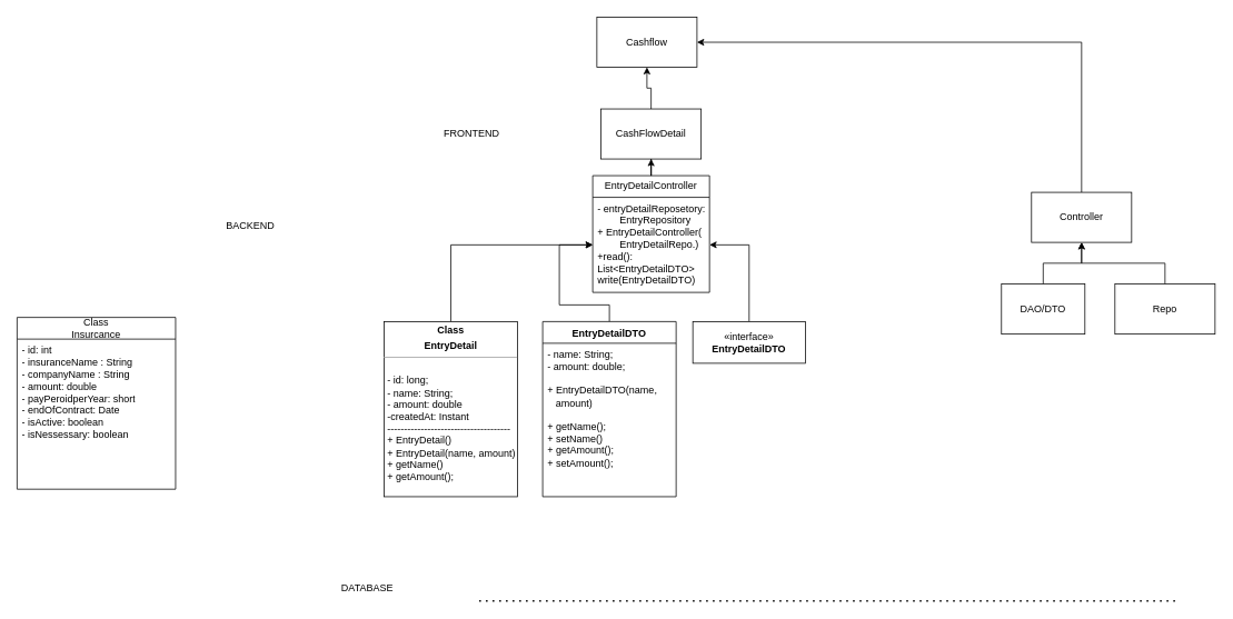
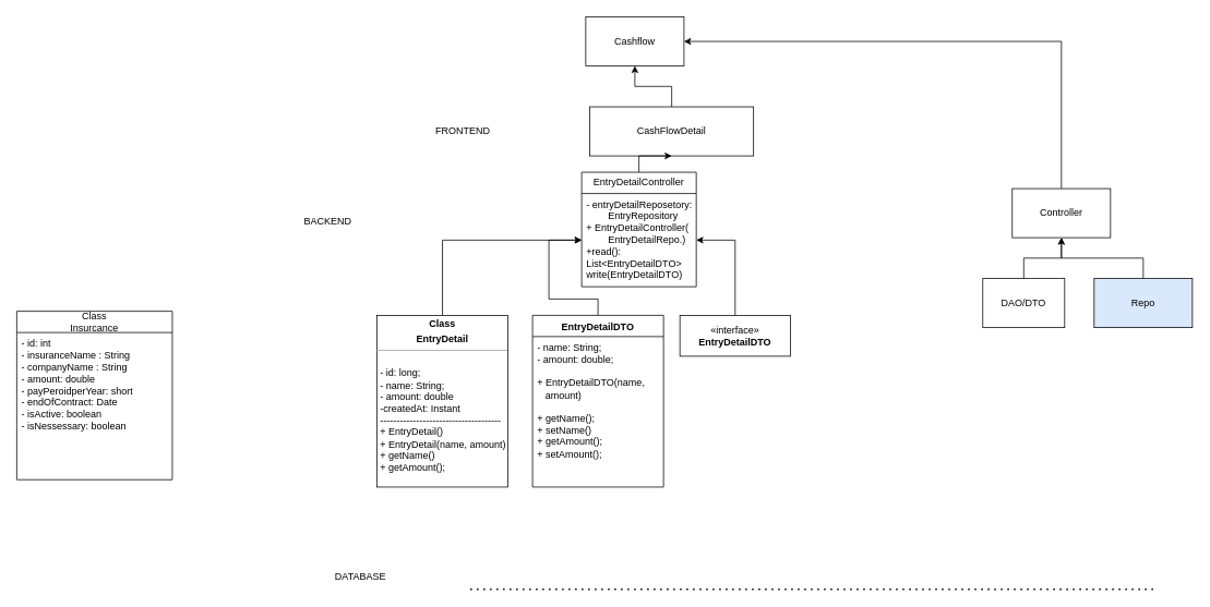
  <mxCell id="0" />
  <mxCell id="1" parent="0" />
  <mxCell id="2" value="" style="edgeStyle=orthogonalEdgeStyle;rounded=0;orthogonalLoop=1;jettySize=auto;html=1;" parent="1" source="3" target="6" edge="1"><mxGeometry relative="1" as="geometry" /></mxCell>
- <mxCell id="3" value="CashFlowDetail" style="rounded=0;whiteSpace=wrap;html=1;" parent="1" vertex="1"><mxGeometry x="720" y="130" width="120" height="60" as="geometry" /></mxCell>
+ <mxCell id="3" value="CashFlowDetail" style="rounded=0;whiteSpace=wrap;html=1;" parent="1" vertex="1"><mxGeometry x="720" y="130" width="200" height="60" as="geometry" /></mxCell>
  <mxCell id="4" value="FRONTEND" style="text;html=1;strokeColor=none;fillColor=none;align=center;verticalAlign=middle;whiteSpace=wrap;rounded=0;" parent="1" vertex="1"><mxGeometry x="520" y="145" width="90" height="30" as="geometry" /></mxCell>
- <mxCell id="5" value="BACKEND" style="text;html=1;strokeColor=none;fillColor=none;align=center;verticalAlign=middle;whiteSpace=wrap;rounded=0;" parent="1" vertex="1"><mxGeometry x="270" y="255" width="60" height="30" as="geometry" /></mxCell>
+ <mxCell id="5" value="BACKEND" style="text;html=1;strokeColor=none;fillColor=none;align=center;verticalAlign=middle;whiteSpace=wrap;rounded=0;" parent="1" vertex="1"><mxGeometry x="370" y="255" width="60" height="30" as="geometry" /></mxCell>
  <mxCell id="6" value="Cashflow" style="rounded=0;whiteSpace=wrap;html=1;" parent="1" vertex="1"><mxGeometry x="715" y="20" width="120" height="60" as="geometry" /></mxCell>
  <mxCell id="7" value="DATABASE" style="text;html=1;strokeColor=none;fillColor=none;align=center;verticalAlign=middle;whiteSpace=wrap;rounded=0;" parent="1" vertex="1"><mxGeometry x="410" y="690" width="60" height="30" as="geometry" /></mxCell>
  <mxCell id="8" style="edgeStyle=orthogonalEdgeStyle;rounded=0;orthogonalLoop=1;jettySize=auto;html=1;entryX=1;entryY=0.5;entryDx=0;entryDy=0;exitX=0.5;exitY=0;exitDx=0;exitDy=0;" parent="1" source="9" target="6" edge="1"><mxGeometry relative="1" as="geometry" /></mxCell>
  <mxCell id="9" value="Controller" style="rounded=0;whiteSpace=wrap;html=1;" parent="1" vertex="1"><mxGeometry x="1236" y="230" width="120" height="60" as="geometry" /></mxCell>
  <mxCell id="10" value="" style="edgeStyle=orthogonalEdgeStyle;rounded=0;orthogonalLoop=1;jettySize=auto;html=1;" parent="1" source="11" target="9" edge="1"><mxGeometry relative="1" as="geometry" /></mxCell>
  <mxCell id="11" value="DAO/DTO" style="rounded=0;whiteSpace=wrap;html=1;" parent="1" vertex="1"><mxGeometry x="1200" y="340" width="100" height="60" as="geometry" /></mxCell>
  <mxCell id="12" style="edgeStyle=orthogonalEdgeStyle;rounded=0;orthogonalLoop=1;jettySize=auto;html=1;entryX=0.5;entryY=1;entryDx=0;entryDy=0;endArrow=open;" parent="1" source="13" target="9" edge="1"><mxGeometry relative="1" as="geometry" /></mxCell>
- <mxCell id="13" value="Repo" style="rounded=0;whiteSpace=wrap;html=1;" parent="1" vertex="1"><mxGeometry x="1336" y="340" width="120" height="60" as="geometry" /></mxCell>
+ <mxCell id="13" value="Repo" style="rounded=0;whiteSpace=wrap;html=1;fillColor=#dae8fc;" parent="1" vertex="1"><mxGeometry x="1336" y="340" width="120" height="60" as="geometry" /></mxCell>
  <mxCell id="14" value="" style="endArrow=none;dashed=1;html=1;dashPattern=1 3;strokeWidth=2;rounded=0;" parent="1" edge="1"><mxGeometry width="50" height="50" relative="1" as="geometry"><mxPoint x="574" y="720" as="sourcePoint" /><mxPoint x="1414" y="720" as="targetPoint" /></mxGeometry></mxCell>
  <mxCell id="15" style="edgeStyle=orthogonalEdgeStyle;rounded=0;orthogonalLoop=1;jettySize=auto;html=1;entryX=0;entryY=0.5;entryDx=0;entryDy=0;" parent="1" source="16" target="24" edge="1"><mxGeometry relative="1" as="geometry" /></mxCell>
  <mxCell id="16" value="&lt;p style=&quot;margin:0px;margin-top:4px;text-align:center;&quot;&gt;&lt;b&gt;Class&lt;/b&gt;&lt;/p&gt;&lt;p style=&quot;margin:0px;margin-top:4px;text-align:center;&quot;&gt;&lt;b&gt;EntryDetail&lt;/b&gt;&lt;/p&gt;&lt;hr size=&quot;1&quot;&gt;&lt;p style=&quot;margin:0px;margin-left:4px;&quot;&gt;&lt;br&gt;&lt;/p&gt;&lt;p style=&quot;margin:0px;margin-left:4px;&quot;&gt;- id: long;&lt;/p&gt;&lt;p style=&quot;margin:0px;margin-left:4px;&quot;&gt;- name: String;&lt;/p&gt;&lt;p style=&quot;margin:0px;margin-left:4px;&quot;&gt;&lt;/p&gt;&lt;p style=&quot;margin:0px;margin-left:4px;&quot;&gt;- amount: double&lt;/p&gt;&lt;p style=&quot;margin:0px;margin-left:4px;&quot;&gt;-createdAt: Instant&lt;/p&gt;&lt;p style=&quot;margin:0px;margin-left:4px;&quot;&gt;-------------------------------------&lt;/p&gt;&lt;p style=&quot;margin:0px;margin-left:4px;&quot;&gt;+ EntryDetail()&lt;/p&gt;&lt;p style=&quot;margin:0px;margin-left:4px;&quot;&gt;+ EntryDetail(name, amount)&lt;/p&gt;&lt;p style=&quot;margin:0px;margin-left:4px;&quot;&gt;+ getName()&lt;/p&gt;&lt;p style=&quot;margin:0px;margin-left:4px;&quot;&gt;+ getAmount();&lt;/p&gt;&lt;p style=&quot;margin:0px;margin-left:4px;&quot;&gt;&lt;br&gt;&lt;/p&gt;" style="verticalAlign=top;align=left;overflow=fill;fontSize=12;fontFamily=Helvetica;html=1;whiteSpace=wrap;" parent="1" vertex="1"><mxGeometry x="460" y="385" width="160" height="210" as="geometry" /></mxCell>
  <mxCell id="17" style="edgeStyle=orthogonalEdgeStyle;rounded=0;orthogonalLoop=1;jettySize=auto;html=1;" parent="1" source="18" target="24" edge="1"><mxGeometry relative="1" as="geometry"><Array as="points"><mxPoint x="730" y="365" /><mxPoint x="670" y="365" /><mxPoint x="670" y="293" /></Array></mxGeometry></mxCell>
  <mxCell id="18" value="EntryDetailDTO" style="swimlane;fontStyle=1;align=center;verticalAlign=top;childLayout=stackLayout;horizontal=1;startSize=26;horizontalStack=0;resizeParent=1;resizeParentMax=0;resizeLast=0;collapsible=1;marginBottom=0;whiteSpace=wrap;html=1;" parent="1" vertex="1"><mxGeometry x="650" y="385" width="160" height="210" as="geometry" /></mxCell>
  <mxCell id="19" value="- name: String;&lt;br&gt;- amount: double;&lt;br&gt;&lt;br&gt;+ EntryDetailDTO(name,&amp;nbsp; &amp;nbsp; &amp;nbsp; &amp;nbsp; &amp;nbsp;amount)&lt;br&gt;&lt;br&gt;+ getName();&lt;br&gt;+ setName()&lt;br&gt;+ getAmount();&lt;br&gt;+ setAmount();&lt;br&gt;" style="text;strokeColor=none;fillColor=none;align=left;verticalAlign=top;spacingLeft=4;spacingRight=4;overflow=hidden;rotatable=0;points=[[0,0.5],[1,0.5]];portConstraint=eastwest;whiteSpace=wrap;html=1;" parent="18" vertex="1"><mxGeometry y="26" width="160" height="184" as="geometry" /></mxCell>
  <mxCell id="20" style="edgeStyle=orthogonalEdgeStyle;rounded=0;orthogonalLoop=1;jettySize=auto;html=1;entryX=1;entryY=0.5;entryDx=0;entryDy=0;" parent="1" source="21" target="24" edge="1"><mxGeometry relative="1" as="geometry" /></mxCell>
  <mxCell id="21" value="«interface»&lt;br&gt;&lt;b&gt;EntryDetailDTO&lt;br&gt;&lt;/b&gt;" style="html=1;whiteSpace=wrap;" parent="1" vertex="1"><mxGeometry x="830" y="385" width="135" height="50" as="geometry" /></mxCell>
  <mxCell id="22" style="edgeStyle=orthogonalEdgeStyle;rounded=0;orthogonalLoop=1;jettySize=auto;html=1;exitX=0.5;exitY=0;exitDx=0;exitDy=0;" parent="1" source="23" target="3" edge="1"><mxGeometry relative="1" as="geometry" /></mxCell>
  <mxCell id="23" value="EntryDetailController" style="swimlane;fontStyle=0;childLayout=stackLayout;horizontal=1;startSize=26;fillColor=none;horizontalStack=0;resizeParent=1;resizeParentMax=0;resizeLast=0;collapsible=1;marginBottom=0;whiteSpace=wrap;html=1;" parent="1" vertex="1"><mxGeometry x="710" y="210" width="140" height="140" as="geometry" /></mxCell>
  <mxCell id="24" value="- entryDetailReposetory:&lt;br&gt;&lt;span style=&quot;white-space: pre;&quot;&gt;&#09;&lt;/span&gt;EntryRepository&lt;br&gt;+ EntryDetailController(&lt;br&gt;&lt;span style=&quot;white-space: pre;&quot;&gt;&#09;&lt;/span&gt;EntryDetailRepo.)&lt;br&gt;+read(): List&amp;lt;EntryDetailDTO&amp;gt;&lt;br&gt;write(EntryDetailDTO)" style="text;strokeColor=none;fillColor=none;align=left;verticalAlign=top;spacingLeft=4;spacingRight=4;overflow=hidden;rotatable=0;points=[[0,0.5],[1,0.5]];portConstraint=eastwest;whiteSpace=wrap;html=1;" parent="23" vertex="1"><mxGeometry y="26" width="140" height="114" as="geometry" /></mxCell>
  <mxCell id="25" value="Class&lt;br&gt;Insurcance" style="swimlane;fontStyle=0;childLayout=stackLayout;horizontal=1;startSize=26;fillColor=none;horizontalStack=0;resizeParent=1;resizeParentMax=0;resizeLast=0;collapsible=1;marginBottom=0;whiteSpace=wrap;html=1;" vertex="1" parent="1"><mxGeometry x="20" y="380" width="190" height="206" as="geometry" /></mxCell>
  <mxCell id="26" value="- id: int&amp;nbsp;&lt;br&gt;- insuranceName : String&lt;br&gt;- companyName : String&lt;br&gt;- amount: double&lt;br&gt;- payPeroidperYear: short&lt;br&gt;- endOfContract: Date&lt;br&gt;- isActive: boolean&lt;br&gt;- isNessessary: boolean" style="text;strokeColor=none;fillColor=none;align=left;verticalAlign=top;spacingLeft=4;spacingRight=4;overflow=hidden;rotatable=0;points=[[0,0.5],[1,0.5]];portConstraint=eastwest;whiteSpace=wrap;html=1;" vertex="1" parent="25"><mxGeometry y="26" width="190" height="180" as="geometry" /></mxCell>
